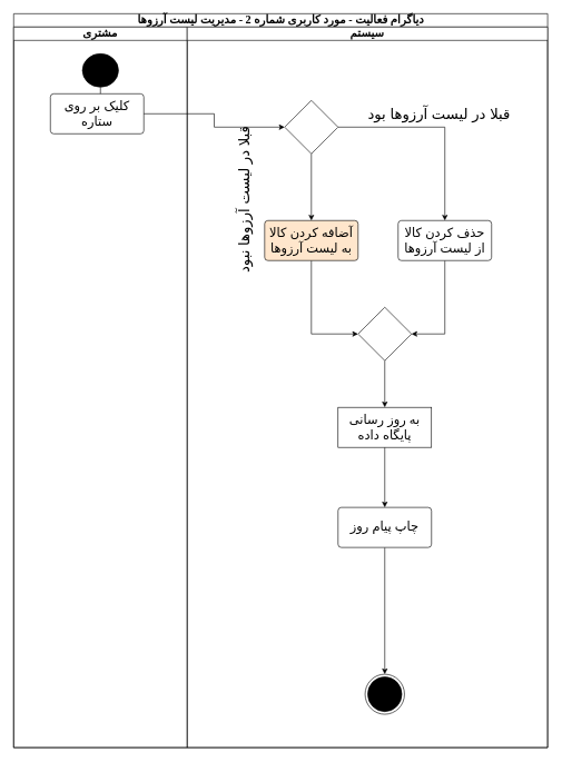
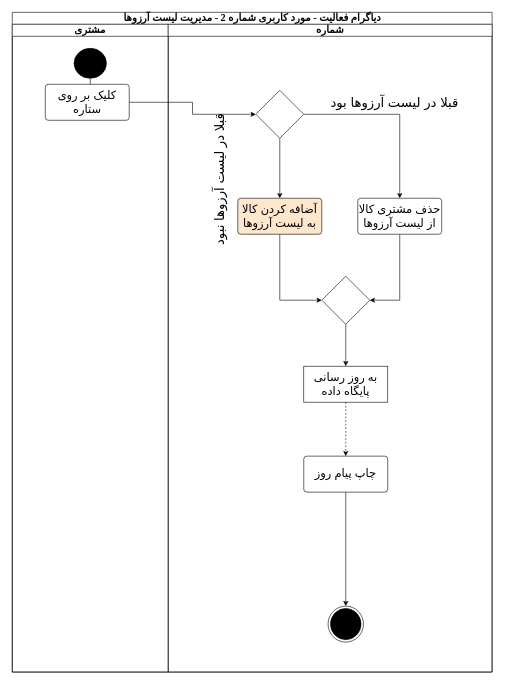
  <mxCell id="0" />
  <mxCell id="1" parent="0" />
  <mxCell id="2" value="دیاگرام فعالیت - مورد کاربری شماره 2 - مدیریت لیست آرزوها" style="swimlane;html=1;childLayout=stackLayout;startSize=20;rounded=0;shadow=0;comic=0;labelBackgroundColor=none;strokeWidth=1;fontFamily=Verdana;fontSize=17;align=center;" parent="1" vertex="1"><mxGeometry x="20" y="20" width="800" height="1100" as="geometry" /></mxCell>
  <mxCell id="3" value="مشتری" style="swimlane;startSize=20;whiteSpace=wrap;html=1;fontSize=17;" parent="2" vertex="1"><mxGeometry y="20" width="260" height="1080" as="geometry" /></mxCell>
  <mxCell id="4" style="edgeStyle=orthogonalEdgeStyle;rounded=0;orthogonalLoop=1;jettySize=auto;html=1;entryX=0.5;entryY=0;entryDx=0;entryDy=0;" parent="3" source="5" target="6" edge="1"><mxGeometry relative="1" as="geometry" /></mxCell>
  <mxCell id="5" value="" style="ellipse;fillColor=strokeColor;html=1;" parent="3" vertex="1"><mxGeometry x="103" y="40" width="54" height="50" as="geometry" /></mxCell>
  <mxCell id="6" value="&lt;font style=&quot;font-size: 19px;&quot;&gt;کلیک بر روی ستاره&lt;/font&gt;" style="html=1;align=center;verticalAlign=middle;rounded=1;absoluteArcSize=1;arcSize=10;dashed=0;whiteSpace=wrap;" parent="3" vertex="1"><mxGeometry x="55" y="100" width="140" height="60" as="geometry" /></mxCell>
- <mxCell id="7" value="سیستم" style="swimlane;startSize=20;whiteSpace=wrap;html=1;fontSize=17;" parent="2" vertex="1"><mxGeometry x="260" y="20" width="540" height="1080" as="geometry" /></mxCell>
+ <mxCell id="7" value="شماره" style="swimlane;startSize=20;whiteSpace=wrap;html=1;fontSize=17;" parent="2" vertex="1"><mxGeometry x="260" y="20" width="540" height="1080" as="geometry" /></mxCell>
  <mxCell id="8" style="edgeStyle=orthogonalEdgeStyle;rounded=0;orthogonalLoop=1;jettySize=auto;html=1;entryX=0.5;entryY=0;entryDx=0;entryDy=0;" parent="7" source="12" target="14" edge="1"><mxGeometry relative="1" as="geometry" /></mxCell>
  <mxCell id="9" value="&lt;font style=&quot;font-size: 22px;&quot;&gt;قبلا در لیست آرزوها نبود&lt;/font&gt;" style="edgeLabel;html=1;align=center;verticalAlign=middle;resizable=0;points=[];rotation=-90;" parent="8" vertex="1" connectable="0"><mxGeometry x="0.532" relative="1" as="geometry"><mxPoint x="-100" y="-7" as="offset" /></mxGeometry></mxCell>
  <mxCell id="10" style="edgeStyle=orthogonalEdgeStyle;rounded=0;orthogonalLoop=1;jettySize=auto;html=1;entryX=0.5;entryY=0;entryDx=0;entryDy=0;" parent="7" source="12" target="16" edge="1"><mxGeometry relative="1" as="geometry" /></mxCell>
  <mxCell id="11" value="&lt;span style=&quot;font-size: 22px;&quot;&gt;قبلا در لیست آرزوها بود&lt;/span&gt;" style="edgeLabel;html=1;align=center;verticalAlign=middle;resizable=0;points=[];" parent="10" vertex="1" connectable="0"><mxGeometry x="0.588" y="-2" relative="1" as="geometry"><mxPoint x="-8" y="-98" as="offset" /></mxGeometry></mxCell>
  <mxCell id="12" value="" style="rhombus;whiteSpace=wrap;html=1;" parent="7" vertex="1"><mxGeometry x="146" y="110" width="80" height="80" as="geometry" /></mxCell>
  <mxCell id="13" style="edgeStyle=orthogonalEdgeStyle;rounded=0;orthogonalLoop=1;jettySize=auto;html=1;entryX=0;entryY=0.5;entryDx=0;entryDy=0;" parent="7" source="14" target="18" edge="1"><mxGeometry relative="1" as="geometry" /></mxCell>
  <mxCell id="14" value="&lt;span style=&quot;font-size: 19px;&quot;&gt;آضافه کردن کالا به لیست آرزوها&lt;/span&gt;" style="html=1;align=center;verticalAlign=middle;rounded=1;absoluteArcSize=1;arcSize=10;dashed=0;whiteSpace=wrap;fillColor=#ffe6cc;" parent="7" vertex="1"><mxGeometry x="116" y="290" width="140" height="60" as="geometry" /></mxCell>
  <mxCell id="15" style="edgeStyle=orthogonalEdgeStyle;rounded=0;orthogonalLoop=1;jettySize=auto;html=1;entryX=1;entryY=0.5;entryDx=0;entryDy=0;" parent="7" source="16" target="18" edge="1"><mxGeometry relative="1" as="geometry" /></mxCell>
- <mxCell id="16" value="&lt;span style=&quot;font-size: 19px;&quot;&gt;حذف کردن کالا از لیست آرزوها&lt;/span&gt;" style="html=1;align=center;verticalAlign=middle;rounded=1;absoluteArcSize=1;arcSize=10;dashed=0;whiteSpace=wrap;" parent="7" vertex="1"><mxGeometry x="316" y="290" width="140" height="60" as="geometry" /></mxCell>
+ <mxCell id="16" value="&lt;span style=&quot;font-size: 19px;&quot;&gt;حذف مشتری کالا از لیست آرزوها&lt;/span&gt;" style="html=1;align=center;verticalAlign=middle;rounded=1;absoluteArcSize=1;arcSize=10;dashed=0;whiteSpace=wrap;" parent="7" vertex="1"><mxGeometry x="316" y="290" width="140" height="60" as="geometry" /></mxCell>
  <mxCell id="17" style="edgeStyle=orthogonalEdgeStyle;rounded=0;orthogonalLoop=1;jettySize=auto;html=1;entryX=0.5;entryY=0;entryDx=0;entryDy=0;" parent="7" source="18" target="20" edge="1"><mxGeometry relative="1" as="geometry" /></mxCell>
  <mxCell id="18" value="" style="rhombus;whiteSpace=wrap;html=1;" parent="7" vertex="1"><mxGeometry x="256" y="420" width="80" height="80" as="geometry" /></mxCell>
- <mxCell id="19" style="edgeStyle=orthogonalEdgeStyle;rounded=0;orthogonalLoop=1;jettySize=auto;html=1;entryX=0.5;entryY=0;entryDx=0;entryDy=0;" parent="7" source="20" target="22" edge="1"><mxGeometry relative="1" as="geometry" /></mxCell>
+ <mxCell id="19" style="edgeStyle=orthogonalEdgeStyle;rounded=0;orthogonalLoop=1;jettySize=auto;html=1;entryX=0.5;entryY=0;entryDx=0;entryDy=0;dashed=1;" parent="7" source="20" target="22" edge="1"><mxGeometry relative="1" as="geometry" /></mxCell>
  <mxCell id="20" value="&lt;span style=&quot;font-size: 19px;&quot;&gt;به روز رسانی پایگاه داده&lt;/span&gt;" style="html=1;align=center;verticalAlign=middle;absoluteArcSize=1;arcSize=10;dashed=0;whiteSpace=wrap;rounded=0;" parent="7" vertex="1"><mxGeometry x="226" y="570" width="140" height="60" as="geometry" /></mxCell>
  <mxCell id="21" style="edgeStyle=orthogonalEdgeStyle;rounded=0;orthogonalLoop=1;jettySize=auto;html=1;entryX=0.5;entryY=0;entryDx=0;entryDy=0;" parent="7" source="22" target="23" edge="1"><mxGeometry relative="1" as="geometry" /></mxCell>
  <mxCell id="22" value="&lt;span style=&quot;font-size: 19px;&quot;&gt;چاپ پیام روز&lt;/span&gt;" style="html=1;align=center;verticalAlign=middle;rounded=1;absoluteArcSize=1;arcSize=10;dashed=0;whiteSpace=wrap;" parent="7" vertex="1"><mxGeometry x="226" y="720" width="140" height="60" as="geometry" /></mxCell>
  <mxCell id="23" value="" style="ellipse;html=1;shape=endState;fillColor=strokeColor;" parent="7" vertex="1"><mxGeometry x="266.5" y="970" width="59" height="60" as="geometry" /></mxCell>
  <mxCell id="24" style="edgeStyle=orthogonalEdgeStyle;rounded=0;orthogonalLoop=1;jettySize=auto;html=1;entryX=0;entryY=0.5;entryDx=0;entryDy=0;" parent="2" source="6" target="12" edge="1"><mxGeometry relative="1" as="geometry" /></mxCell>
